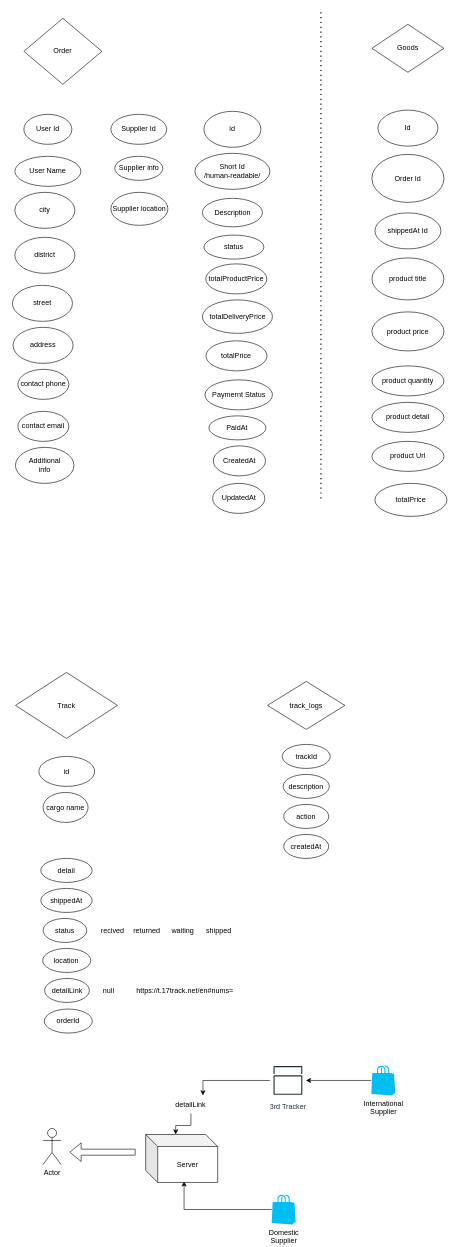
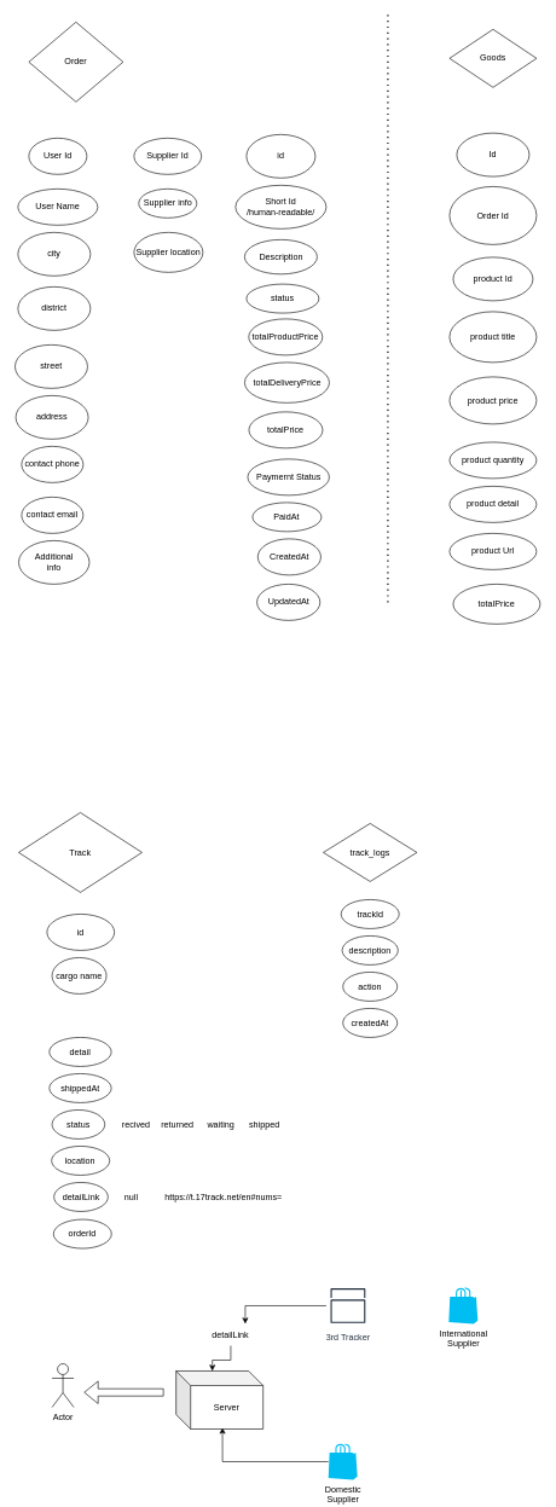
  <mxCell id="0" />
  <mxCell id="1" parent="0" />
  <mxCell id="2" value="Order" style="rhombus;whiteSpace=wrap;html=1;" parent="1" vertex="1"><mxGeometry x="39" y="30" width="130" height="110" as="geometry" /></mxCell>
  <mxCell id="3" value="id" style="ellipse;whiteSpace=wrap;html=1;" parent="1" vertex="1"><mxGeometry x="339" y="185" width="95" height="60" as="geometry" /></mxCell>
  <mxCell id="4" value="Short Id&lt;br&gt;/human-readable/" style="ellipse;whiteSpace=wrap;html=1;" parent="1" vertex="1"><mxGeometry x="324" y="255" width="125" height="60" as="geometry" /></mxCell>
  <mxCell id="5" value="Description" style="ellipse;whiteSpace=wrap;html=1;" parent="1" vertex="1"><mxGeometry x="336.51" y="330" width="100" height="47.5" as="geometry" /></mxCell>
  <mxCell id="6" value="city" style="ellipse;whiteSpace=wrap;html=1;" parent="1" vertex="1"><mxGeometry x="24" y="320" width="100" height="60" as="geometry" /></mxCell>
  <mxCell id="7" value="status" style="ellipse;whiteSpace=wrap;html=1;" parent="1" vertex="1"><mxGeometry x="339.01" y="391.25" width="100" height="40" as="geometry" /></mxCell>
  <mxCell id="8" value="User Id" style="ellipse;whiteSpace=wrap;html=1;" parent="1" vertex="1"><mxGeometry x="39" y="190" width="80" height="50" as="geometry" /></mxCell>
  <mxCell id="9" value="User Name" style="ellipse;whiteSpace=wrap;html=1;" parent="1" vertex="1"><mxGeometry x="24" y="260" width="110" height="50" as="geometry" /></mxCell>
  <mxCell id="10" value="Paymernt Status" style="ellipse;whiteSpace=wrap;html=1;" parent="1" vertex="1"><mxGeometry x="340.76" y="632.5" width="112.5" height="50" as="geometry" /></mxCell>
  <mxCell id="11" value="Supplier Id" style="ellipse;whiteSpace=wrap;html=1;" parent="1" vertex="1"><mxGeometry x="184" y="190" width="93" height="50" as="geometry" /></mxCell>
  <mxCell id="12" value="Supplier info" style="ellipse;whiteSpace=wrap;html=1;" parent="1" vertex="1"><mxGeometry x="190.5" y="260" width="80" height="40" as="geometry" /></mxCell>
  <mxCell id="13" value="product title" style="ellipse;whiteSpace=wrap;html=1;" parent="1" vertex="1"><mxGeometry x="619" y="429.25" width="120" height="70" as="geometry" /></mxCell>
  <mxCell id="14" value="product price" style="ellipse;whiteSpace=wrap;html=1;" parent="1" vertex="1"><mxGeometry x="619" y="519.25" width="120" height="65" as="geometry" /></mxCell>
  <mxCell id="15" value="product quantity" style="ellipse;whiteSpace=wrap;html=1;" parent="1" vertex="1"><mxGeometry x="619" y="609.25" width="120" height="50" as="geometry" /></mxCell>
  <mxCell id="16" value="PaidAt" style="ellipse;whiteSpace=wrap;html=1;" parent="1" vertex="1"><mxGeometry x="347.39" y="692.5" width="95" height="40" as="geometry" /></mxCell>
- <mxCell id="17" value="shippedAt Id" style="ellipse;whiteSpace=wrap;html=1;" parent="1" vertex="1"><mxGeometry x="624" y="354.25" width="110" height="60" as="geometry" /></mxCell>
+ <mxCell id="17" value="product Id" style="ellipse;whiteSpace=wrap;html=1;" parent="1" vertex="1"><mxGeometry x="624" y="354.25" width="110" height="60" as="geometry" /></mxCell>
  <mxCell id="18" value="Supplier location" style="ellipse;whiteSpace=wrap;html=1;" parent="1" vertex="1"><mxGeometry x="184" y="320" width="95" height="55" as="geometry" /></mxCell>
  <mxCell id="19" value="CreatedAt" style="ellipse;whiteSpace=wrap;html=1;" parent="1" vertex="1"><mxGeometry x="354.64" y="742.5" width="87" height="50" as="geometry" /></mxCell>
  <mxCell id="20" value="UpdatedAt" style="ellipse;whiteSpace=wrap;html=1;" parent="1" vertex="1"><mxGeometry x="353.51" y="805" width="87" height="50" as="geometry" /></mxCell>
  <mxCell id="21" value="district" style="ellipse;whiteSpace=wrap;html=1;" parent="1" vertex="1"><mxGeometry x="24" y="395" width="100" height="60" as="geometry" /></mxCell>
  <mxCell id="22" value="street" style="ellipse;whiteSpace=wrap;html=1;" parent="1" vertex="1"><mxGeometry x="20" y="475" width="100" height="60" as="geometry" /></mxCell>
  <mxCell id="23" style="edgeStyle=orthogonalEdgeStyle;rounded=0;orthogonalLoop=1;jettySize=auto;html=1;exitX=0.5;exitY=1;exitDx=0;exitDy=0;" parent="1" source="16" target="16" edge="1"><mxGeometry relative="1" as="geometry" /></mxCell>
  <mxCell id="24" value="address" style="ellipse;whiteSpace=wrap;html=1;" parent="1" vertex="1"><mxGeometry x="21" y="545" width="100" height="60" as="geometry" /></mxCell>
  <mxCell id="25" value="Additional&lt;br&gt;info" style="ellipse;whiteSpace=wrap;html=1;" parent="1" vertex="1"><mxGeometry x="25" y="745" width="97.5" height="60" as="geometry" /></mxCell>
  <mxCell id="26" value="contact phone" style="ellipse;whiteSpace=wrap;html=1;" parent="1" vertex="1"><mxGeometry x="29" y="615" width="85" height="50" as="geometry" /></mxCell>
  <mxCell id="27" value="contact email" style="ellipse;whiteSpace=wrap;html=1;" parent="1" vertex="1"><mxGeometry x="29" y="685" width="85" height="50" as="geometry" /></mxCell>
  <mxCell id="28" value="Goods" style="rhombus;whiteSpace=wrap;html=1;" parent="1" vertex="1"><mxGeometry x="619" y="40" width="120" height="80" as="geometry" /></mxCell>
  <mxCell id="29" value="Order Id" style="ellipse;whiteSpace=wrap;html=1;" parent="1" vertex="1"><mxGeometry x="619" y="256.75" width="120" height="80" as="geometry" /></mxCell>
  <mxCell id="30" value="" style="endArrow=none;dashed=1;html=1;dashPattern=1 3;strokeWidth=2;rounded=0;" parent="1" edge="1"><mxGeometry width="50" height="50" relative="1" as="geometry"><mxPoint x="534" y="830" as="sourcePoint" /><mxPoint x="534" y="20" as="targetPoint" /></mxGeometry></mxCell>
  <mxCell id="31" value="Id" style="ellipse;whiteSpace=wrap;html=1;" parent="1" vertex="1"><mxGeometry x="629" y="183" width="100" height="60" as="geometry" /></mxCell>
  <mxCell id="32" value="totalPrice" style="ellipse;whiteSpace=wrap;html=1;" parent="1" vertex="1"><mxGeometry x="342.39" y="567.5" width="101.75" height="50" as="geometry" /></mxCell>
  <mxCell id="33" value="totalProductPrice" style="ellipse;whiteSpace=wrap;html=1;" parent="1" vertex="1"><mxGeometry x="342.14" y="439.25" width="101.75" height="50" as="geometry" /></mxCell>
  <mxCell id="34" value="totalDeliveryPrice" style="ellipse;whiteSpace=wrap;html=1;" parent="1" vertex="1"><mxGeometry x="336.51" y="499.25" width="116.75" height="55.75" as="geometry" /></mxCell>
  <mxCell id="35" value="totalPrice" style="ellipse;whiteSpace=wrap;html=1;" parent="1" vertex="1"><mxGeometry x="624" y="805" width="120" height="55" as="geometry" /></mxCell>
  <mxCell id="36" value="Track" style="rhombus;whiteSpace=wrap;html=1;" parent="1" vertex="1"><mxGeometry x="25" y="1120" width="170" height="110" as="geometry" /></mxCell>
  <mxCell id="37" value="id" style="ellipse;whiteSpace=wrap;html=1;" parent="1" vertex="1"><mxGeometry x="64" y="1260" width="93" height="50" as="geometry" /></mxCell>
  <mxCell id="38" value="cargo name" style="ellipse;whiteSpace=wrap;html=1;" parent="1" vertex="1"><mxGeometry x="71" y="1320" width="75" height="50" as="geometry" /></mxCell>
  <mxCell id="39" value="Actor" style="shape=umlActor;verticalLabelPosition=bottom;verticalAlign=top;html=1;outlineConnect=0;" parent="1" vertex="1"><mxGeometry x="71" y="1880" width="30" height="60" as="geometry" /></mxCell>
  <mxCell id="40" style="edgeStyle=orthogonalEdgeStyle;rounded=0;orthogonalLoop=1;jettySize=auto;html=1;entryX=0.533;entryY=0.975;entryDx=0;entryDy=0;entryPerimeter=0;" parent="1" source="41" target="46" edge="1"><mxGeometry relative="1" as="geometry" /></mxCell>
  <mxCell id="41" value="Domestic&lt;br&gt;Supplier" style="verticalLabelPosition=bottom;html=1;verticalAlign=top;align=center;strokeColor=none;fillColor=#00BEF2;shape=mxgraph.azure.azure_marketplace;" parent="1" vertex="1"><mxGeometry x="452" y="1990" width="40" height="50" as="geometry" /></mxCell>
- <mxCell id="42" style="edgeStyle=orthogonalEdgeStyle;rounded=0;orthogonalLoop=1;jettySize=auto;html=1;" parent="1" source="43" target="45" edge="1"><mxGeometry relative="1" as="geometry" /></mxCell>
  <mxCell id="43" value="International&lt;br&gt;Supplier" style="verticalLabelPosition=bottom;html=1;verticalAlign=top;align=center;strokeColor=none;fillColor=#00BEF2;shape=mxgraph.azure.azure_marketplace;" parent="1" vertex="1"><mxGeometry x="618" y="1775" width="40" height="50" as="geometry" /></mxCell>
  <mxCell id="44" style="edgeStyle=orthogonalEdgeStyle;rounded=0;orthogonalLoop=1;jettySize=auto;html=1;entryX=0;entryY=0;entryDx=50;entryDy=0;entryPerimeter=0;" parent="1" source="66" target="46" edge="1"><mxGeometry relative="1" as="geometry" /></mxCell>
  <mxCell id="45" value="3rd Tracker" style="sketch=0;outlineConnect=0;fontColor=#232F3E;gradientColor=none;strokeColor=#232F3E;fillColor=#ffffff;dashed=0;verticalLabelPosition=bottom;verticalAlign=top;align=center;html=1;fontSize=12;fontStyle=0;aspect=fixed;shape=mxgraph.aws4.resourceIcon;resIcon=mxgraph.aws4.apps;" parent="1" vertex="1"><mxGeometry x="449" y="1770" width="60" height="60" as="geometry" /></mxCell>
  <mxCell id="46" value="Server" style="shape=cube;whiteSpace=wrap;html=1;boundedLbl=1;backgroundOutline=1;darkOpacity=0.05;darkOpacity2=0.1;" parent="1" vertex="1"><mxGeometry x="242" y="1890" width="120" height="80" as="geometry" /></mxCell>
  <mxCell id="47" value="" style="shape=flexArrow;endArrow=classic;html=1;rounded=0;" parent="1" edge="1"><mxGeometry width="50" height="50" relative="1" as="geometry"><mxPoint x="225" y="1919.5" as="sourcePoint" /><mxPoint x="115" y="1919.5" as="targetPoint" /></mxGeometry></mxCell>
  <mxCell id="48" value="trackId" style="ellipse;whiteSpace=wrap;html=1;" parent="1" vertex="1"><mxGeometry x="469.5" y="1240" width="80" height="40" as="geometry" /></mxCell>
  <mxCell id="49" value="track_logs" style="rhombus;whiteSpace=wrap;html=1;" parent="1" vertex="1"><mxGeometry x="445" y="1135" width="129" height="80" as="geometry" /></mxCell>
  <mxCell id="50" value="status" style="ellipse;whiteSpace=wrap;html=1;" parent="1" vertex="1"><mxGeometry x="71" y="1530" width="72.75" height="40" as="geometry" /></mxCell>
  <mxCell id="51" value="recived" style="text;html=1;strokeColor=none;fillColor=none;align=center;verticalAlign=middle;whiteSpace=wrap;rounded=0;" parent="1" vertex="1"><mxGeometry x="157.38" y="1535" width="60" height="30" as="geometry" /></mxCell>
  <mxCell id="52" value="returned" style="text;html=1;strokeColor=none;fillColor=none;align=center;verticalAlign=middle;whiteSpace=wrap;rounded=0;" parent="1" vertex="1"><mxGeometry x="214.38" y="1535" width="60" height="30" as="geometry" /></mxCell>
  <mxCell id="53" value="waiting" style="text;html=1;strokeColor=none;fillColor=none;align=center;verticalAlign=middle;whiteSpace=wrap;rounded=0;" parent="1" vertex="1"><mxGeometry x="274.38" y="1535" width="60" height="30" as="geometry" /></mxCell>
  <mxCell id="54" value="shipped" style="text;html=1;strokeColor=none;fillColor=none;align=center;verticalAlign=middle;whiteSpace=wrap;rounded=0;" parent="1" vertex="1"><mxGeometry x="334.38" y="1535" width="60" height="30" as="geometry" /></mxCell>
  <mxCell id="55" value="location" style="ellipse;whiteSpace=wrap;html=1;" parent="1" vertex="1"><mxGeometry x="70.38" y="1580" width="80" height="40" as="geometry" /></mxCell>
  <mxCell id="56" value="detail" style="ellipse;whiteSpace=wrap;html=1;" parent="1" vertex="1"><mxGeometry x="67.25" y="1430" width="85.5" height="40" as="geometry" /></mxCell>
  <mxCell id="57" value="shippedAt" style="ellipse;whiteSpace=wrap;html=1;" parent="1" vertex="1"><mxGeometry x="67.25" y="1480" width="85.5" height="40" as="geometry" /></mxCell>
  <mxCell id="58" value="detailLink" style="ellipse;whiteSpace=wrap;html=1;" parent="1" vertex="1"><mxGeometry x="73.63" y="1630" width="74.5" height="40" as="geometry" /></mxCell>
  <mxCell id="59" value="null&amp;nbsp;" style="text;html=1;strokeColor=none;fillColor=none;align=center;verticalAlign=middle;whiteSpace=wrap;rounded=0;" parent="1" vertex="1"><mxGeometry x="151.51" y="1635" width="60" height="30" as="geometry" /></mxCell>
  <mxCell id="60" value="https://t.17track.net/en#nums=" style="text;html=1;strokeColor=none;fillColor=none;align=center;verticalAlign=middle;whiteSpace=wrap;rounded=0;" parent="1" vertex="1"><mxGeometry x="214.38" y="1635" width="187.49" height="30" as="geometry" /></mxCell>
  <mxCell id="61" value="description" style="ellipse;whiteSpace=wrap;html=1;" parent="1" vertex="1"><mxGeometry x="471" y="1290" width="77" height="40" as="geometry" /></mxCell>
  <mxCell id="62" value="action" style="ellipse;whiteSpace=wrap;html=1;" parent="1" vertex="1"><mxGeometry x="472" y="1340" width="75" height="40" as="geometry" /></mxCell>
  <mxCell id="63" value="createdAt" style="ellipse;whiteSpace=wrap;html=1;" parent="1" vertex="1"><mxGeometry x="472" y="1390" width="75" height="40" as="geometry" /></mxCell>
  <mxCell id="64" value="orderId" style="ellipse;whiteSpace=wrap;html=1;" parent="1" vertex="1"><mxGeometry x="73" y="1681" width="80" height="40" as="geometry" /></mxCell>
  <mxCell id="65" value="" style="edgeStyle=orthogonalEdgeStyle;rounded=0;orthogonalLoop=1;jettySize=auto;html=1;entryX=0;entryY=0;entryDx=50;entryDy=0;entryPerimeter=0;" parent="1" source="45" target="66" edge="1"><mxGeometry relative="1" as="geometry"><mxPoint x="442" y="1850" as="sourcePoint" /><mxPoint x="292" y="1890" as="targetPoint" /></mxGeometry></mxCell>
  <mxCell id="66" value="detailLink" style="text;html=1;strokeColor=none;fillColor=none;align=center;verticalAlign=middle;whiteSpace=wrap;rounded=0;" parent="1" vertex="1"><mxGeometry x="287.39" y="1825" width="60" height="30" as="geometry" /></mxCell>
  <mxCell id="67" value="product detail" style="ellipse;whiteSpace=wrap;html=1;" parent="1" vertex="1"><mxGeometry x="619" y="670" width="120" height="50" as="geometry" /></mxCell>
  <mxCell id="68" value="product Url" style="ellipse;whiteSpace=wrap;html=1;" parent="1" vertex="1"><mxGeometry x="619" y="735" width="120" height="50" as="geometry" /></mxCell>
